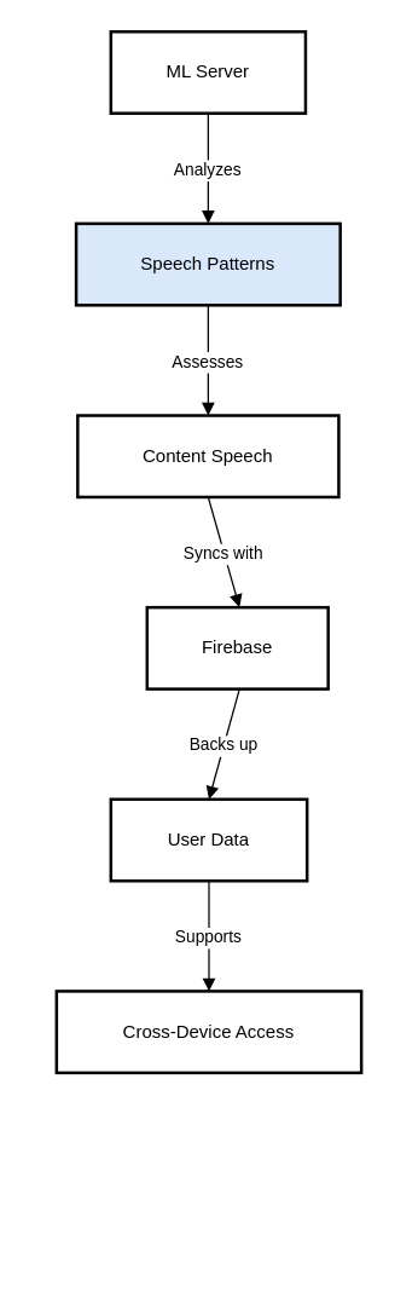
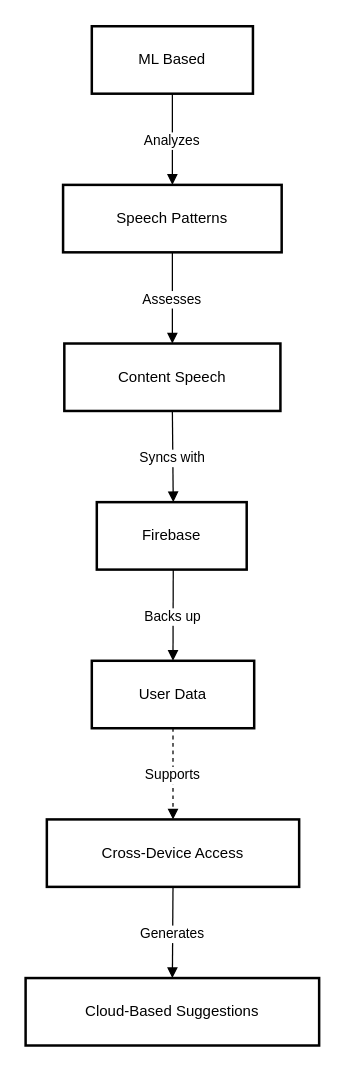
  <mxCell id="0" />
  <mxCell id="1" parent="0" />
- <mxCell id="2" value="ML Server" style="whiteSpace=wrap;strokeWidth=2;" vertex="1" parent="1"><mxGeometry x="73" y="20" width="129" height="54" as="geometry" /></mxCell>
- <mxCell id="3" value="Speech Patterns" style="whiteSpace=wrap;strokeWidth=2;fillColor=#dae8fc;" vertex="1" parent="1"><mxGeometry x="50" y="147" width="175" height="54" as="geometry" /></mxCell>
+ <mxCell id="2" value="ML Based" style="whiteSpace=wrap;strokeWidth=2;" vertex="1" parent="1"><mxGeometry x="73" y="20" width="129" height="54" as="geometry" /></mxCell>
+ <mxCell id="3" value="Speech Patterns" style="whiteSpace=wrap;strokeWidth=2;" vertex="1" parent="1"><mxGeometry x="50" y="147" width="175" height="54" as="geometry" /></mxCell>
  <mxCell id="4" value="Content Speech" style="whiteSpace=wrap;strokeWidth=2;" vertex="1" parent="1"><mxGeometry x="51" y="274" width="173" height="54" as="geometry" /></mxCell>
- <mxCell id="5" value="Firebase" style="whiteSpace=wrap;strokeWidth=2;" vertex="1" parent="1"><mxGeometry x="97" y="401" width="120" height="54" as="geometry" /></mxCell>
+ <mxCell id="5" value="Firebase" style="whiteSpace=wrap;strokeWidth=2;" vertex="1" parent="1"><mxGeometry x="77" y="401" width="120" height="54" as="geometry" /></mxCell>
  <mxCell id="6" value="User Data" style="whiteSpace=wrap;strokeWidth=2;" vertex="1" parent="1"><mxGeometry x="73" y="528" width="130" height="54" as="geometry" /></mxCell>
  <mxCell id="7" value="Cross-Device Access" style="whiteSpace=wrap;strokeWidth=2;" vertex="1" parent="1"><mxGeometry x="37" y="655" width="202" height="54" as="geometry" /></mxCell>
+ <mxCell id="8" value="Cloud-Based Suggestions" style="whiteSpace=wrap;strokeWidth=2;" vertex="1" parent="1"><mxGeometry x="20" y="782" width="235" height="54" as="geometry" /></mxCell>
  <mxCell id="9" value="Analyzes" style="curved=1;startArrow=none;endArrow=block;exitX=0.5;exitY=1;entryX=0.5;entryY=0;" edge="1" parent="1" source="2" target="3"><mxGeometry relative="1" as="geometry"><Array as="points" /></mxGeometry></mxCell>
  <mxCell id="10" value="Assesses" style="curved=1;startArrow=none;endArrow=block;exitX=0.5;exitY=1;entryX=0.5;entryY=0;" edge="1" parent="1" source="3" target="4"><mxGeometry relative="1" as="geometry"><Array as="points" /></mxGeometry></mxCell>
  <mxCell id="11" value="Syncs with" style="curved=1;startArrow=none;endArrow=block;exitX=0.5;exitY=1;entryX=0.51;entryY=0;" edge="1" parent="1" source="4" target="5"><mxGeometry relative="1" as="geometry"><Array as="points" /></mxGeometry></mxCell>
  <mxCell id="12" value="Backs up" style="curved=1;startArrow=none;endArrow=block;exitX=0.51;exitY=1;entryX=0.5;entryY=0;" edge="1" parent="1" source="5" target="6"><mxGeometry relative="1" as="geometry"><Array as="points" /></mxGeometry></mxCell>
- <mxCell id="13" value="Supports" style="curved=1;startArrow=none;endArrow=block;exitX=0.5;exitY=1;entryX=0.5;entryY=0;" edge="1" parent="1" source="6" target="7"><mxGeometry relative="1" as="geometry"><Array as="points" /></mxGeometry></mxCell>
+ <mxCell id="13" value="Supports" style="curved=1;startArrow=none;endArrow=block;exitX=0.5;exitY=1;entryX=0.5;entryY=0;dashed=1;" edge="1" parent="1" source="6" target="7"><mxGeometry relative="1" as="geometry"><Array as="points" /></mxGeometry></mxCell>
+ <mxCell id="14" value="Generates" style="curved=1;startArrow=none;endArrow=block;exitX=0.5;exitY=1;entryX=0.5;entryY=0;" edge="1" parent="1" source="7" target="8"><mxGeometry relative="1" as="geometry"><Array as="points" /></mxGeometry></mxCell>
